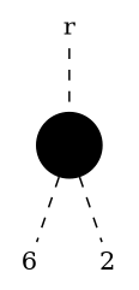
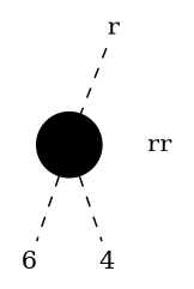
  graph {
    node [shape=none]
    edge [style=dashed]
    r [height=0 width=0]
    0 [fillcolor=black height=0.1 shape=circle style=filled]
+   rr [height=0 width=0]
    n4 [height=0 label=6 width=0]
-   2 [height=0 width=0]
+   2 [height=0 width=0 label=4]
    r -- 0
+   r -- rr [style=invis]
    0 -- n4
    0 -- 2
  }
